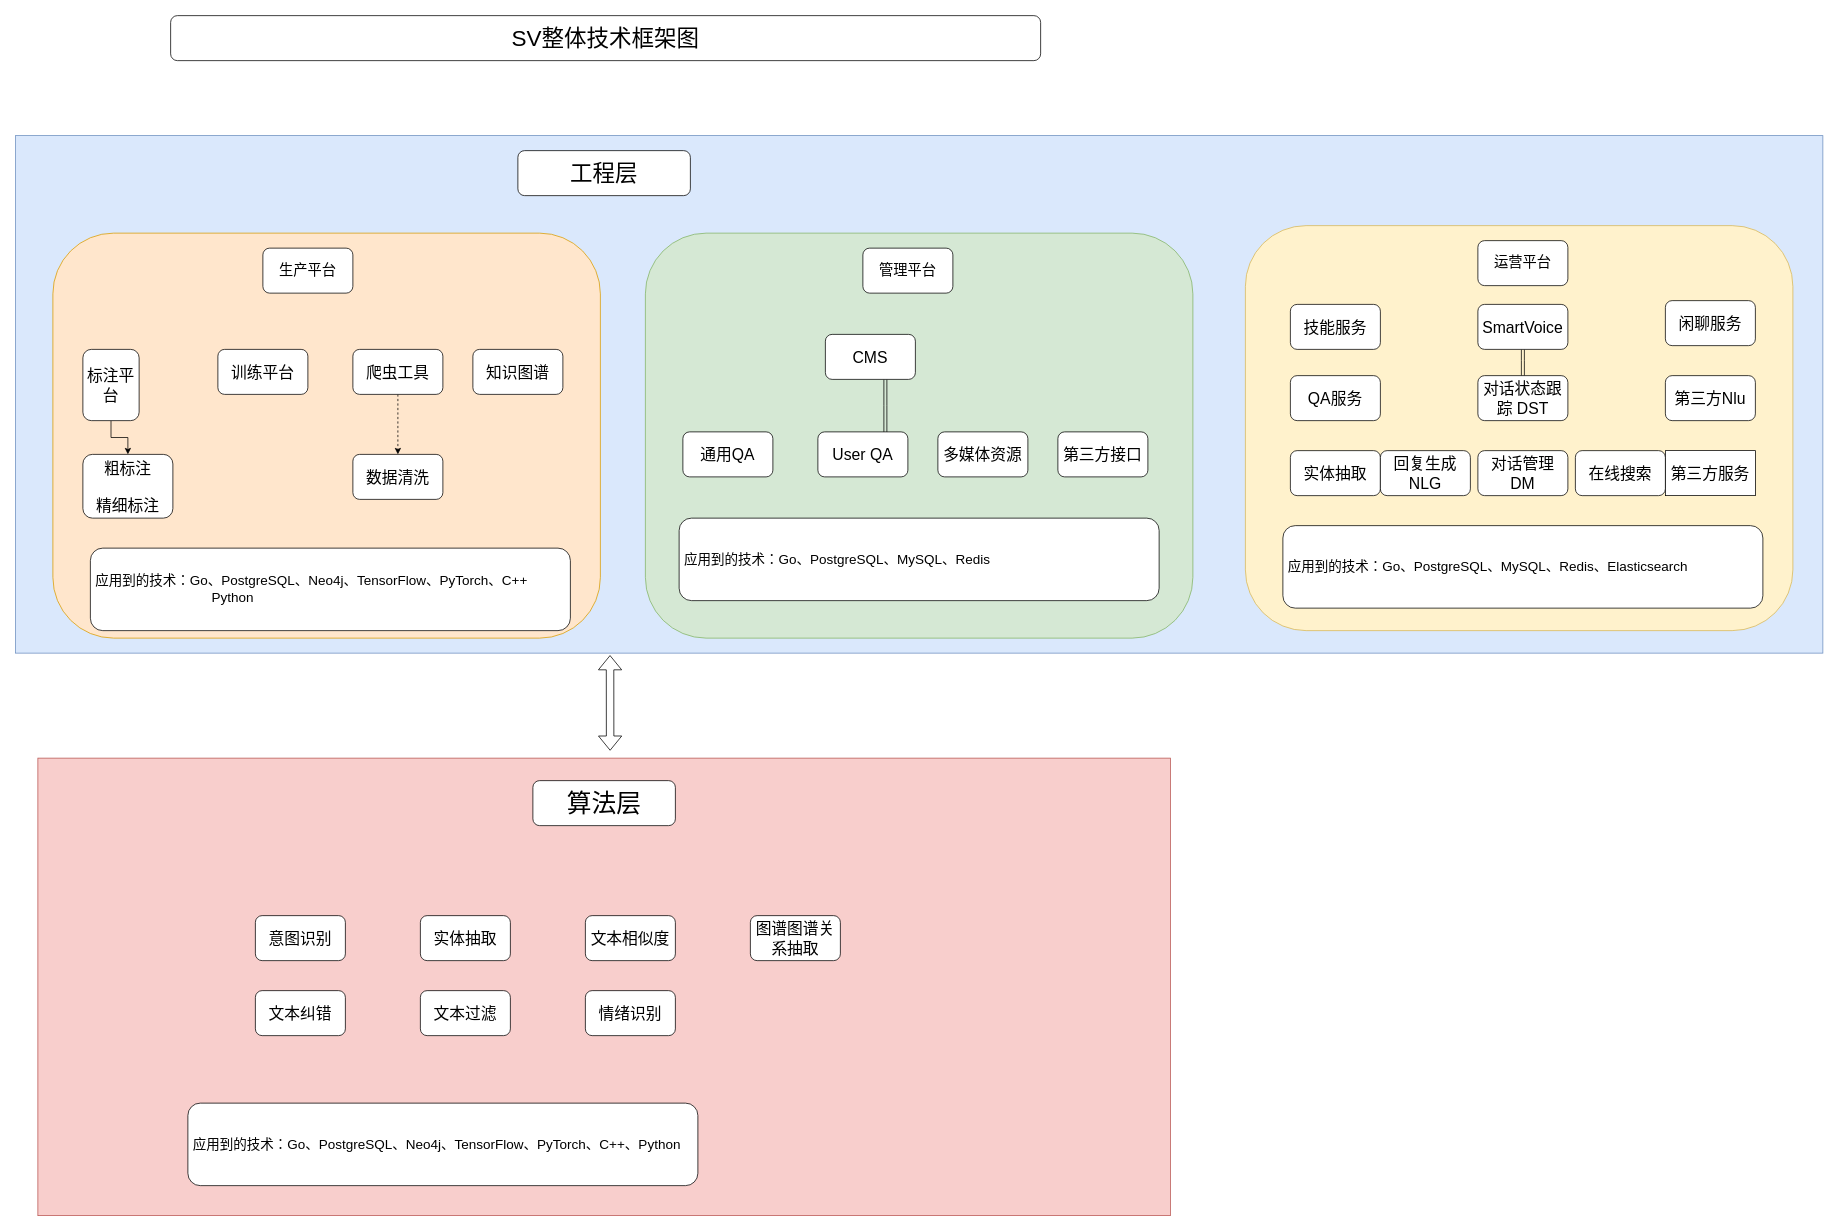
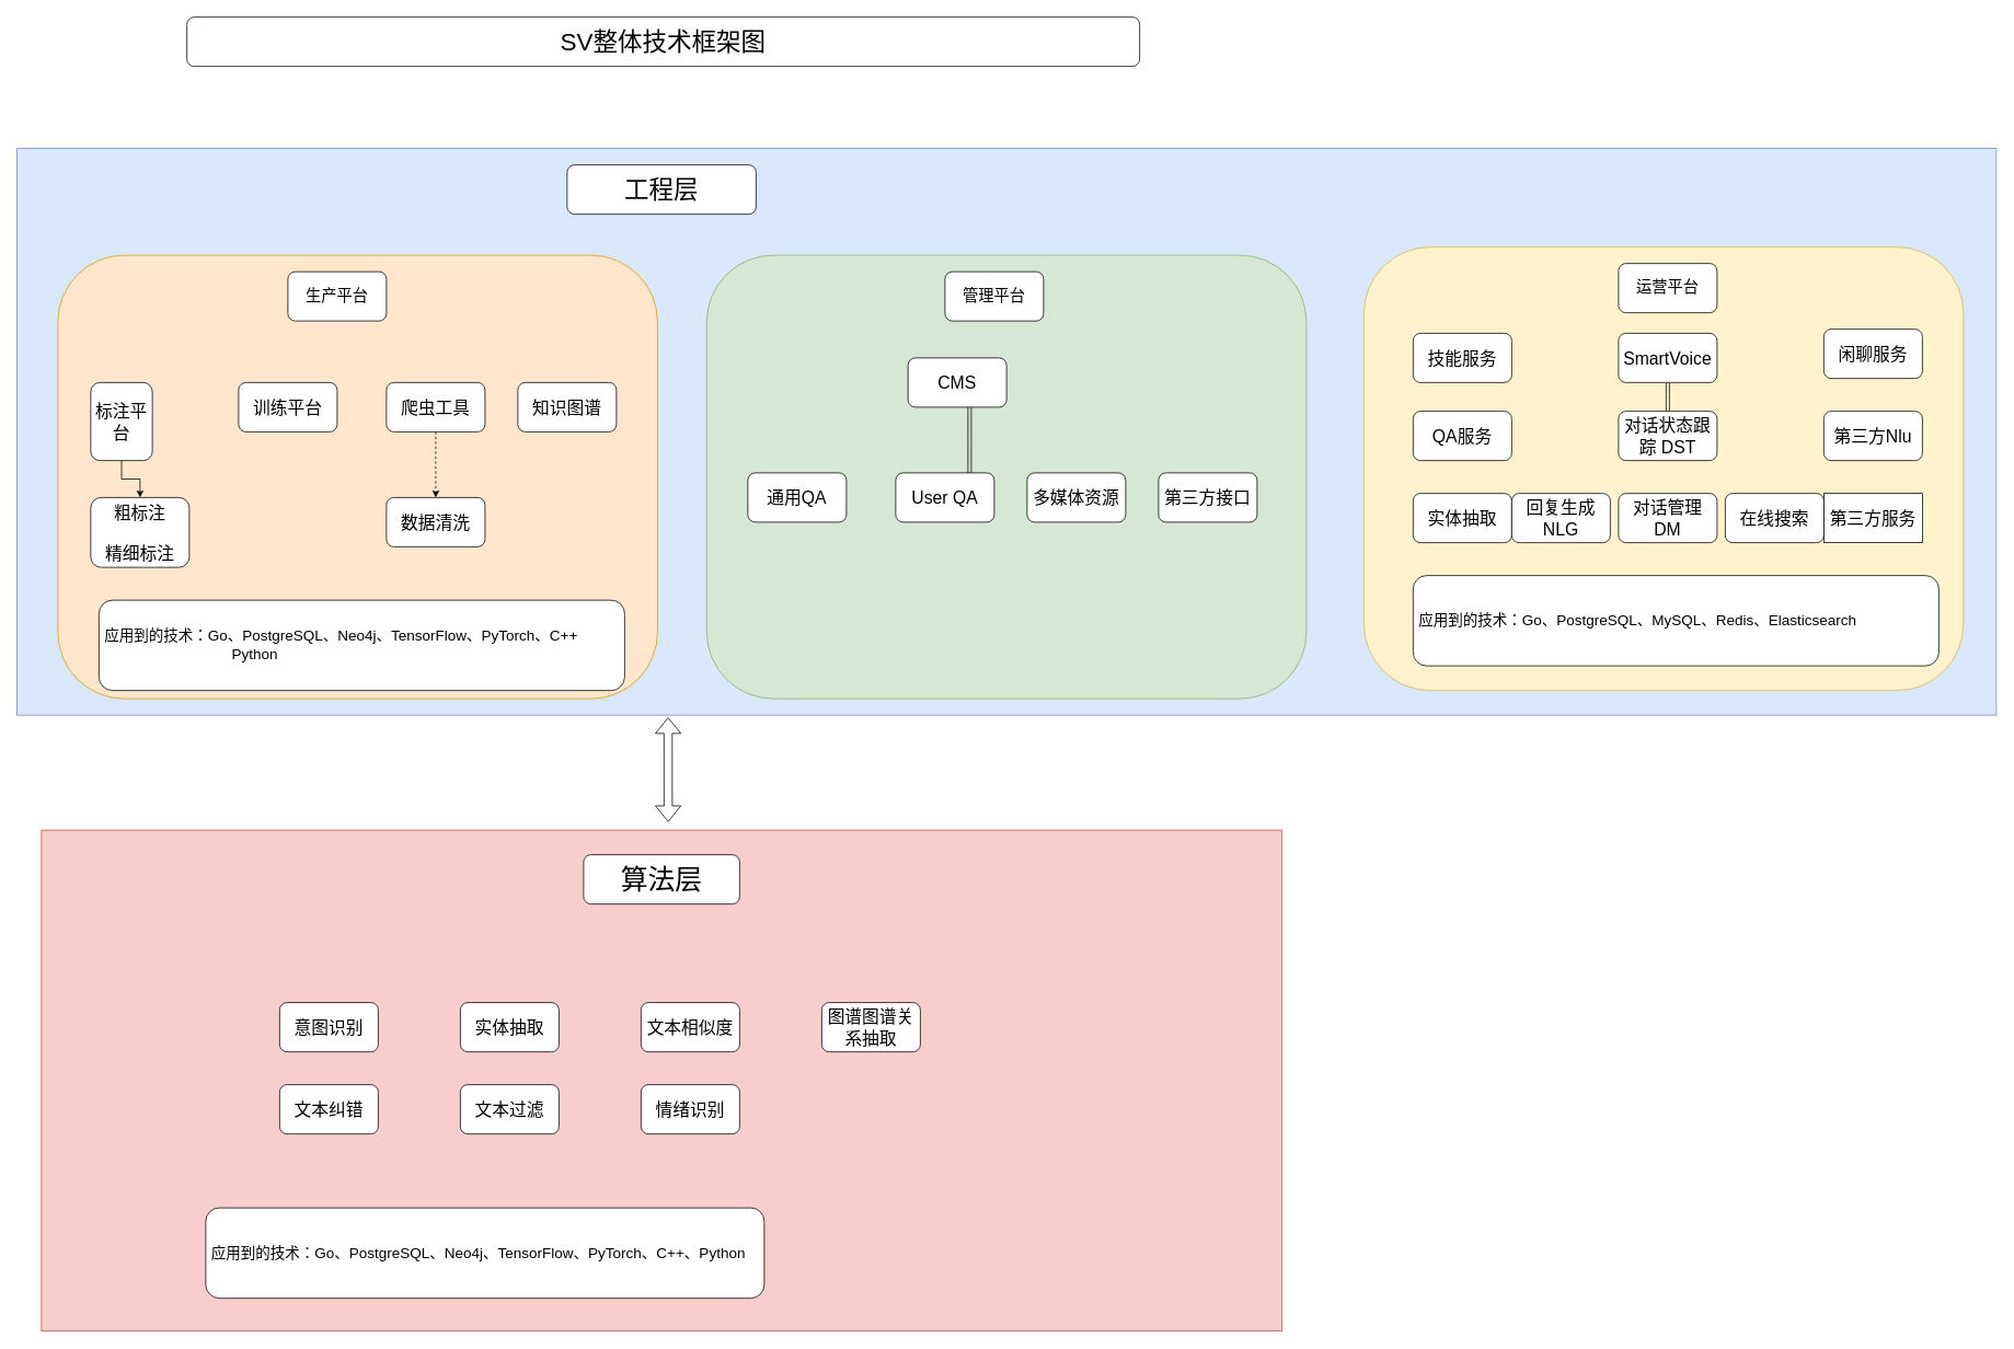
  <mxCell id="0" />
  <mxCell id="1" parent="0" />
  <mxCell id="2" value="" style="rounded=0;whiteSpace=wrap;html=1;fillColor=#dae8fc;strokeColor=#6c8ebf;" parent="1" vertex="1"><mxGeometry x="20" y="180" width="2410" height="690" as="geometry" /></mxCell>
  <mxCell id="3" value="" style="rounded=0;whiteSpace=wrap;html=1;fillColor=#f8cecc;strokeColor=#b85450;" parent="1" vertex="1"><mxGeometry x="50" y="1010" width="1510" height="610" as="geometry" /></mxCell>
  <mxCell id="4" value="&lt;font style=&quot;font-size: 33px&quot;&gt;算法层&lt;/font&gt;" style="rounded=1;whiteSpace=wrap;html=1;" parent="1" vertex="1"><mxGeometry x="710" y="1040" width="190" height="60" as="geometry" /></mxCell>
  <mxCell id="5" value="&lt;font style=&quot;font-size: 30px&quot;&gt;工程层&lt;/font&gt;" style="rounded=1;whiteSpace=wrap;html=1;" parent="1" vertex="1"><mxGeometry x="690" y="200" width="230" height="60" as="geometry" /></mxCell>
  <mxCell id="6" value="" style="rounded=1;whiteSpace=wrap;html=1;fillColor=#ffe6cc;strokeColor=#d79b00;" parent="1" vertex="1"><mxGeometry x="70" y="310" width="730" height="540" as="geometry" /></mxCell>
  <mxCell id="7" value="" style="rounded=1;whiteSpace=wrap;html=1;fillColor=#d5e8d4;strokeColor=#82b366;" parent="1" vertex="1"><mxGeometry x="860" y="310" width="730" height="540" as="geometry" /></mxCell>
  <mxCell id="8" value="" style="rounded=1;whiteSpace=wrap;html=1;fillColor=#fff2cc;strokeColor=#d6b656;" parent="1" vertex="1"><mxGeometry x="1660" y="300" width="730" height="540" as="geometry" /></mxCell>
  <mxCell id="9" value="&lt;font style=&quot;font-size: 19px&quot;&gt;生产平台&lt;/font&gt;" style="rounded=1;whiteSpace=wrap;html=1;" parent="1" vertex="1"><mxGeometry x="350" y="330" width="120" height="60" as="geometry" /></mxCell>
  <mxCell id="10" value="&lt;font style=&quot;font-size: 19px&quot;&gt;管理平台&lt;/font&gt;" style="rounded=1;whiteSpace=wrap;html=1;" parent="1" vertex="1"><mxGeometry x="1150" y="330" width="120" height="60" as="geometry" /></mxCell>
  <mxCell id="11" value="&lt;font style=&quot;font-size: 19px&quot;&gt;运营平台&lt;/font&gt;" style="rounded=1;whiteSpace=wrap;html=1;" parent="1" vertex="1"><mxGeometry x="1970" y="320" width="120" height="60" as="geometry" /></mxCell>
  <mxCell id="12" value="" style="edgeStyle=orthogonalEdgeStyle;rounded=0;orthogonalLoop=1;jettySize=auto;html=1;" parent="1" source="13" target="14" edge="1"><mxGeometry relative="1" as="geometry" /></mxCell>
  <mxCell id="13" value="&lt;font style=&quot;font-size: 21px&quot;&gt;标注平台&lt;/font&gt;" style="rounded=1;whiteSpace=wrap;html=1;" parent="1" vertex="1"><mxGeometry x="110" y="465" width="75" height="95" as="geometry" /></mxCell>
  <mxCell id="14" value="&lt;font style=&quot;font-size: 21px&quot;&gt;粗标注&lt;br&gt;&lt;br&gt;精细标注&lt;/font&gt;" style="rounded=1;whiteSpace=wrap;html=1;" parent="1" vertex="1"><mxGeometry x="110" y="605" width="120" height="85" as="geometry" /></mxCell>
  <mxCell id="15" value="&lt;font style=&quot;font-size: 21px&quot;&gt;训练平台&lt;/font&gt;" style="rounded=1;whiteSpace=wrap;html=1;" parent="1" vertex="1"><mxGeometry x="290" y="465" width="120" height="60" as="geometry" /></mxCell>
  <mxCell id="16" value="" style="edgeStyle=orthogonalEdgeStyle;rounded=0;orthogonalLoop=1;jettySize=auto;html=1;dashed=1;" edge="1" parent="1" source="17" target="42"><mxGeometry relative="1" as="geometry" /></mxCell>
  <mxCell id="17" value="&lt;font style=&quot;font-size: 21px&quot;&gt;爬虫工具&lt;/font&gt;" style="rounded=1;whiteSpace=wrap;html=1;" parent="1" vertex="1"><mxGeometry x="470" y="465" width="120" height="60" as="geometry" /></mxCell>
  <mxCell id="18" value="&lt;font style=&quot;font-size: 21px&quot;&gt;知识图谱&lt;/font&gt;" style="rounded=1;whiteSpace=wrap;html=1;" parent="1" vertex="1"><mxGeometry x="630" y="465" width="120" height="60" as="geometry" /></mxCell>
  <mxCell id="19" value="&lt;font style=&quot;font-size: 18px&quot;&gt;&amp;nbsp;应用到的技术：Go、PostgreSQL、Neo4j、TensorFlow、PyTorch、C++&lt;br&gt;&amp;nbsp; &amp;nbsp; &amp;nbsp; &amp;nbsp; &amp;nbsp; &amp;nbsp; &amp;nbsp; &amp;nbsp; &amp;nbsp; &amp;nbsp; &amp;nbsp; &amp;nbsp; &amp;nbsp; &amp;nbsp; &amp;nbsp; &amp;nbsp; Python&lt;br&gt;&lt;/font&gt;" style="rounded=1;whiteSpace=wrap;html=1;align=left;" parent="1" vertex="1"><mxGeometry x="120" y="730" width="640" height="110" as="geometry" /></mxCell>
  <mxCell id="20" value="" style="edgeStyle=orthogonalEdgeStyle;rounded=0;orthogonalLoop=1;jettySize=auto;html=1;shape=link;" parent="1" source="21" target="22" edge="1"><mxGeometry relative="1" as="geometry"><Array as="points"><mxPoint x="1180" y="540" /><mxPoint x="1180" y="540" /></Array></mxGeometry></mxCell>
- <mxCell id="21" value="&lt;font style=&quot;font-size: 21px&quot;&gt;CMS&lt;/font&gt;" style="rounded=1;whiteSpace=wrap;html=1;" parent="1" vertex="1"><mxGeometry x="1100" y="445" width="120" height="60" as="geometry" /></mxCell>
+ <mxCell id="21" value="&lt;font style=&quot;font-size: 21px&quot;&gt;CMS&lt;/font&gt;" style="rounded=1;whiteSpace=wrap;html=1;" parent="1" vertex="1"><mxGeometry x="1105" y="435" width="120" height="60" as="geometry" /></mxCell>
  <mxCell id="22" value="&lt;span style=&quot;font-size: 21px&quot;&gt;User QA&lt;/span&gt;" style="rounded=1;whiteSpace=wrap;html=1;" parent="1" vertex="1"><mxGeometry x="1090" y="575" width="120" height="60" as="geometry" /></mxCell>
  <mxCell id="23" value="&lt;font style=&quot;font-size: 21px&quot;&gt;多媒体资源&lt;/font&gt;" style="rounded=1;whiteSpace=wrap;html=1;" parent="1" vertex="1"><mxGeometry x="1250" y="575" width="120" height="60" as="geometry" /></mxCell>
  <mxCell id="24" value="&lt;font style=&quot;font-size: 21px&quot;&gt;第三方接口&lt;/font&gt;" style="rounded=1;whiteSpace=wrap;html=1;" parent="1" vertex="1"><mxGeometry x="1410" y="575" width="120" height="60" as="geometry" /></mxCell>
  <mxCell id="25" value="&lt;font style=&quot;font-size: 21px&quot;&gt;通用QA&lt;/font&gt;" style="rounded=1;whiteSpace=wrap;html=1;" parent="1" vertex="1"><mxGeometry x="910" y="575" width="120" height="60" as="geometry" /></mxCell>
- <mxCell id="26" value="&lt;font style=&quot;font-size: 18px&quot;&gt;&amp;nbsp;应用到的技术：Go、PostgreSQL、MySQL、Redis&lt;/font&gt;" style="rounded=1;whiteSpace=wrap;html=1;align=left;" parent="1" vertex="1"><mxGeometry x="905" y="690" width="640" height="110" as="geometry" /></mxCell>
  <mxCell id="27" value="" style="edgeStyle=orthogonalEdgeStyle;shape=link;rounded=0;orthogonalLoop=1;jettySize=auto;html=1;" parent="1" source="28" target="29" edge="1"><mxGeometry relative="1" as="geometry" /></mxCell>
  <mxCell id="28" value="&lt;font style=&quot;font-size: 21px&quot;&gt;SmartVoice&lt;/font&gt;" style="rounded=1;whiteSpace=wrap;html=1;" parent="1" vertex="1"><mxGeometry x="1970" y="405" width="120" height="60" as="geometry" /></mxCell>
  <mxCell id="29" value="&lt;font style=&quot;font-size: 21px&quot;&gt;对话状态跟踪 DST&lt;/font&gt;" style="rounded=1;whiteSpace=wrap;html=1;" parent="1" vertex="1"><mxGeometry x="1970" y="500" width="120" height="60" as="geometry" /></mxCell>
- <mxCell id="30" value="&lt;font style=&quot;font-size: 18px&quot;&gt;&amp;nbsp;应用到的技术：Go、PostgreSQL、MySQL、Redis、&lt;/font&gt;&lt;span style=&quot;font-family: &amp;#34;arial&amp;#34; , sans-serif ; background-color: rgb(255 , 255 , 255)&quot;&gt;&lt;font style=&quot;font-size: 18px&quot;&gt;Elasticsearch&lt;/font&gt;&lt;/span&gt;" style="rounded=1;whiteSpace=wrap;html=1;align=left;" parent="1" vertex="1"><mxGeometry x="1710" y="700" width="640" height="110" as="geometry" /></mxCell>
+ <mxCell id="30" value="&lt;font style=&quot;font-size: 18px&quot;&gt;&amp;nbsp;应用到的技术：Go、PostgreSQL、MySQL、Redis、&lt;/font&gt;&lt;span style=&quot;font-family: &amp;#34;arial&amp;#34; , sans-serif ; background-color: rgb(255 , 255 , 255)&quot;&gt;&lt;font style=&quot;font-size: 18px&quot;&gt;Elasticsearch&lt;/font&gt;&lt;/span&gt;" style="rounded=1;whiteSpace=wrap;html=1;align=left;" parent="1" vertex="1"><mxGeometry x="1720" y="700" width="640" height="110" as="geometry" /></mxCell>
  <mxCell id="31" value="&lt;font style=&quot;font-size: 21px&quot;&gt;QA服务&lt;/font&gt;" style="rounded=1;whiteSpace=wrap;html=1;" parent="1" vertex="1"><mxGeometry x="1720" y="500" width="120" height="60" as="geometry" /></mxCell>
  <mxCell id="32" value="&lt;font style=&quot;font-size: 21px&quot;&gt;技能服务&lt;/font&gt;" style="rounded=1;whiteSpace=wrap;html=1;" parent="1" vertex="1"><mxGeometry x="1720" y="405" width="120" height="60" as="geometry" /></mxCell>
  <mxCell id="33" value="&lt;font style=&quot;font-size: 18px&quot;&gt;&amp;nbsp;应用到的技术：Go、PostgreSQL、Neo4j、TensorFlow、PyTorch、C++、Python&lt;/font&gt;" style="rounded=1;whiteSpace=wrap;html=1;align=left;" parent="1" vertex="1"><mxGeometry x="250" y="1470" width="680" height="110" as="geometry" /></mxCell>
  <mxCell id="34" value="&lt;font style=&quot;font-size: 21px&quot;&gt;意图识别&lt;/font&gt;" style="rounded=1;whiteSpace=wrap;html=1;" parent="1" vertex="1"><mxGeometry x="340" y="1220" width="120" height="60" as="geometry" /></mxCell>
  <mxCell id="35" value="&lt;font style=&quot;font-size: 21px&quot;&gt;文本相似度&lt;/font&gt;" style="rounded=1;whiteSpace=wrap;html=1;" parent="1" vertex="1"><mxGeometry x="780" y="1220" width="120" height="60" as="geometry" /></mxCell>
  <mxCell id="36" value="&lt;font style=&quot;font-size: 21px&quot;&gt;图谱图谱关系抽取&lt;/font&gt;" style="rounded=1;whiteSpace=wrap;html=1;" parent="1" vertex="1"><mxGeometry x="1000" y="1220" width="120" height="60" as="geometry" /></mxCell>
  <mxCell id="37" value="&lt;font style=&quot;font-size: 21px&quot;&gt;实体抽取&lt;/font&gt;" style="rounded=1;whiteSpace=wrap;html=1;" parent="1" vertex="1"><mxGeometry x="560" y="1220" width="120" height="60" as="geometry" /></mxCell>
  <mxCell id="38" value="&lt;font style=&quot;font-size: 30px&quot;&gt;SV整体技术框架图&lt;/font&gt;" style="rounded=1;whiteSpace=wrap;html=1;" parent="1" vertex="1"><mxGeometry x="227" y="20" width="1160" height="60" as="geometry" /></mxCell>
  <mxCell id="39" value="" style="shape=flexArrow;endArrow=classic;startArrow=classic;html=1;entryX=0.329;entryY=1.004;entryDx=0;entryDy=0;entryPerimeter=0;" parent="1" target="2" edge="1"><mxGeometry width="50" height="50" relative="1" as="geometry"><mxPoint x="813" y="1000" as="sourcePoint" /><mxPoint x="830" y="870" as="targetPoint" /></mxGeometry></mxCell>
  <mxCell id="40" value="&lt;font style=&quot;font-size: 21px&quot;&gt;文本纠错&lt;/font&gt;" style="rounded=1;whiteSpace=wrap;html=1;" vertex="1" parent="1"><mxGeometry x="340" y="1320" width="120" height="60" as="geometry" /></mxCell>
  <mxCell id="41" value="&lt;font style=&quot;font-size: 21px&quot;&gt;文本过滤&lt;/font&gt;" style="rounded=1;whiteSpace=wrap;html=1;" vertex="1" parent="1"><mxGeometry x="560" y="1320" width="120" height="60" as="geometry" /></mxCell>
  <mxCell id="42" value="&lt;font style=&quot;font-size: 21px&quot;&gt;数据清洗&lt;/font&gt;" style="whiteSpace=wrap;html=1;rounded=1;fontSize=21;" vertex="1" parent="1"><mxGeometry x="470" y="605" width="120" height="60" as="geometry" /></mxCell>
  <mxCell id="43" value="&lt;font style=&quot;font-size: 21px&quot;&gt;第三方Nlu&lt;/font&gt;" style="rounded=1;whiteSpace=wrap;html=1;" vertex="1" parent="1"><mxGeometry x="2220" y="500" width="120" height="60" as="geometry" /></mxCell>
  <mxCell id="44" value="&lt;span style=&quot;font-size: 21px&quot;&gt;闲聊服务&lt;/span&gt;" style="rounded=1;whiteSpace=wrap;html=1;" vertex="1" parent="1"><mxGeometry x="2220" y="400" width="120" height="60" as="geometry" /></mxCell>
  <mxCell id="45" value="&lt;font style=&quot;font-size: 21px&quot;&gt;第三&lt;font&gt;方&lt;/font&gt;服务&lt;/font&gt;" style="whiteSpace=wrap;html=1;rounded=0;" vertex="1" parent="1"><mxGeometry x="2220" y="600" width="120" height="60" as="geometry" /></mxCell>
  <mxCell id="46" value="&lt;font style=&quot;font-size: 21px&quot;&gt;情绪识别&lt;/font&gt;" style="rounded=1;whiteSpace=wrap;html=1;" vertex="1" parent="1"><mxGeometry x="780" y="1320" width="120" height="60" as="geometry" /></mxCell>
  <mxCell id="47" value="&lt;font style=&quot;font-size: 21px&quot;&gt;对话管理 DM&lt;/font&gt;" style="rounded=1;whiteSpace=wrap;html=1;" vertex="1" parent="1"><mxGeometry x="1970" y="600" width="120" height="60" as="geometry" /></mxCell>
  <mxCell id="48" value="&lt;font style=&quot;font-size: 21px&quot;&gt;实体抽取&lt;/font&gt;" style="rounded=1;whiteSpace=wrap;html=1;" vertex="1" parent="1"><mxGeometry x="1720" y="600" width="120" height="60" as="geometry" /></mxCell>
  <mxCell id="49" value="&lt;span style=&quot;font-size: 21px&quot;&gt;在线搜索&lt;/span&gt;" style="rounded=1;whiteSpace=wrap;html=1;" vertex="1" parent="1"><mxGeometry x="2100" y="600" width="120" height="60" as="geometry" /></mxCell>
  <mxCell id="50" value="&lt;font style=&quot;font-size: 21px&quot;&gt;回复生成NLG&lt;/font&gt;" style="rounded=1;whiteSpace=wrap;html=1;" vertex="1" parent="1"><mxGeometry x="1840" y="600" width="120" height="60" as="geometry" /></mxCell>
